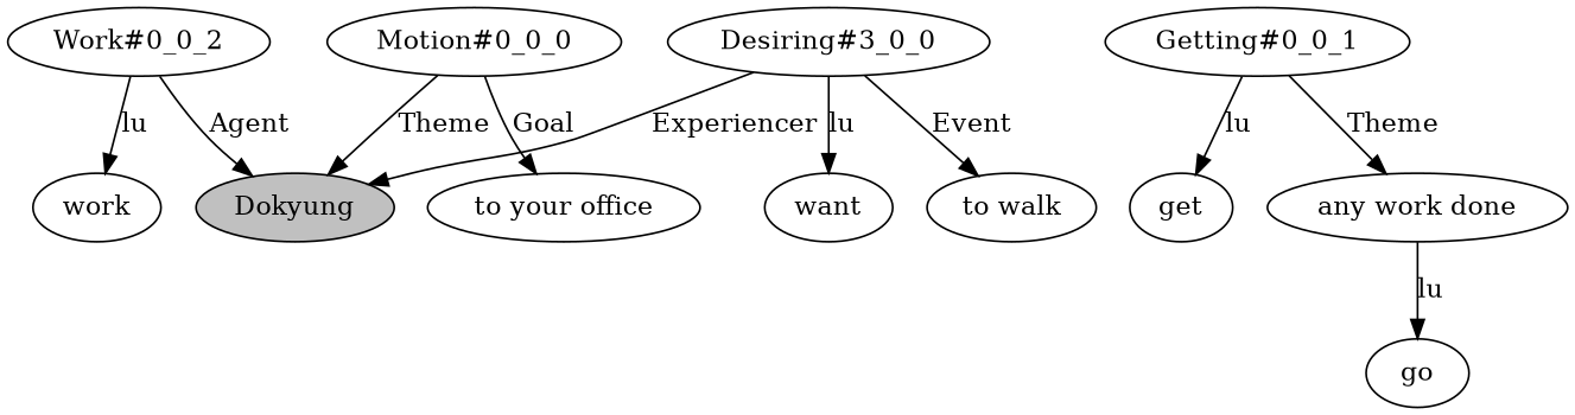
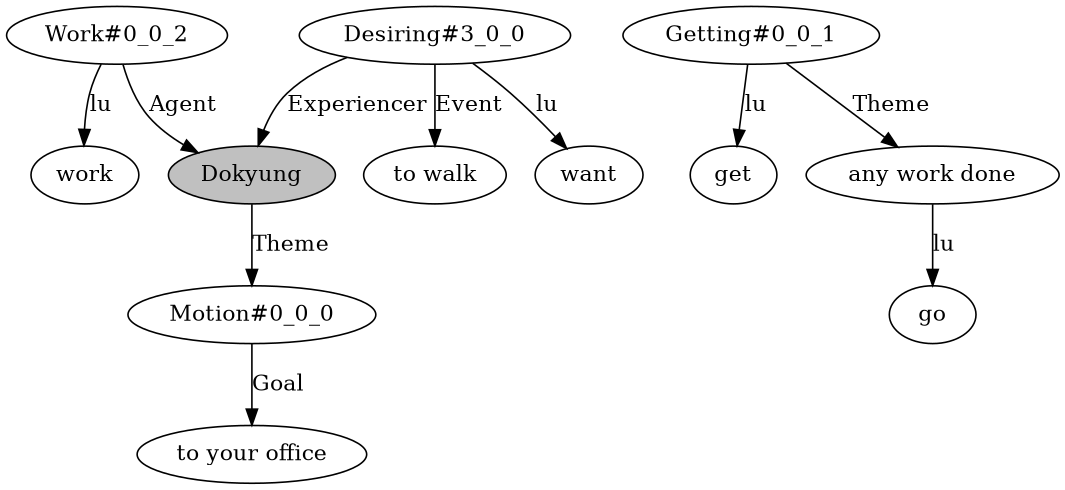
  digraph {
    n1 [fillcolor=gray label=Dokyung style=filled]
    n2 [label="Motion#0_0_0"]
    n3 [label="to your office"]
    n4 [label=go]
    n5 [label="Getting#0_0_1"]
    n6 [label=get]
    n7 [label="any work done"]
    n8 [label="Work#0_0_2"]
    n9 [label=work]
    n10 [label="Desiring#3_0_0"]
    n11 [label=want]
    n12 [label="to walk"]
-   n2 -> n1 [label=Theme]
+   n1 -> n2 [label=Theme]
    n2 -> n3 [label=Goal]
    n5 -> n6 [label=lu]
    n5 -> n7 [label=Theme]
    n7 -> n4 [label=lu]
    n8 -> n1 [label=Agent]
    n8 -> n9 [label=lu]
    n10 -> n1 [label=Experiencer]
    n10 -> n11 [label=lu]
    n10 -> n12 [label=Event]
  }
